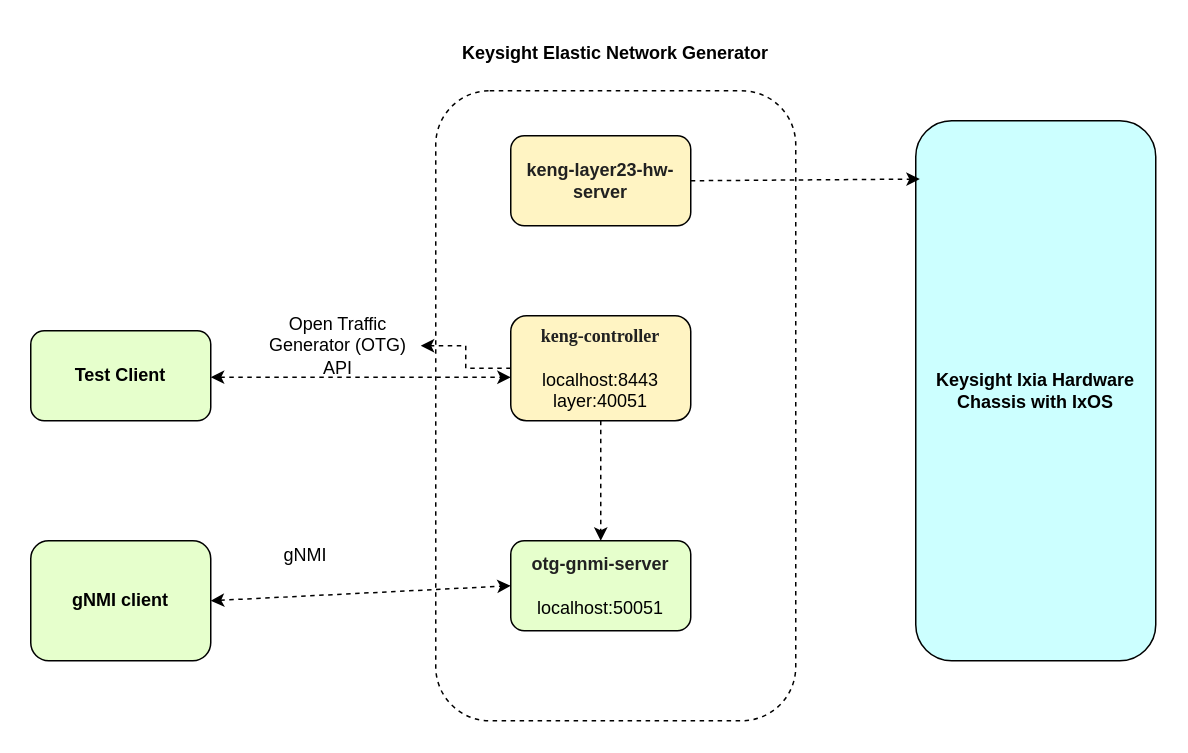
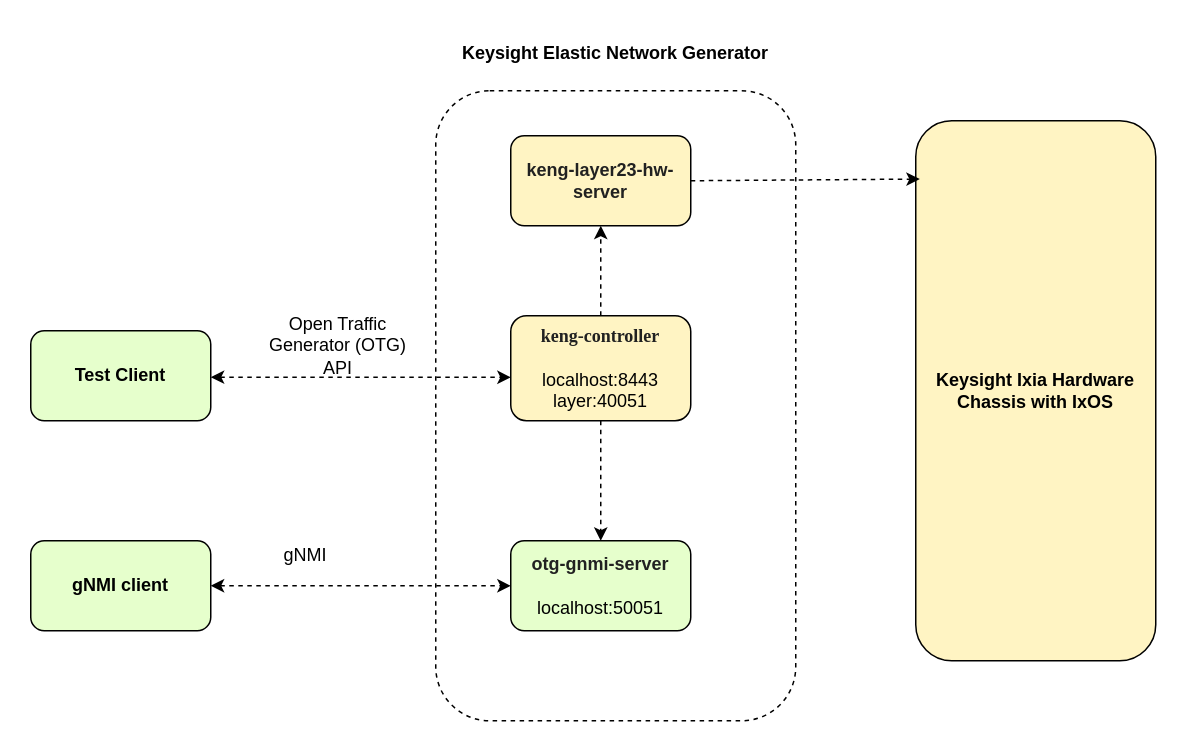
  <mxCell id="0" />
  <mxCell id="1" parent="0" />
  <mxCell id="2" value="Test Client" style="rounded=1;whiteSpace=wrap;html=1;fillColor=#E6FFCC;fontStyle=1" parent="1" vertex="1"><mxGeometry x="20" y="220" width="120" height="60" as="geometry" /></mxCell>
- <mxCell id="3" value="gNMI client" style="rounded=1;whiteSpace=wrap;html=1;fillColor=#E6FFCC;fontStyle=1" parent="1" vertex="1"><mxGeometry x="20" y="360" width="120" height="80" as="geometry" /></mxCell>
+ <mxCell id="3" value="gNMI client" style="rounded=1;whiteSpace=wrap;html=1;fillColor=#E6FFCC;fontStyle=1" parent="1" vertex="1"><mxGeometry x="20" y="360" width="120" height="60" as="geometry" /></mxCell>
  <mxCell id="4" value="" style="rounded=1;whiteSpace=wrap;html=1;dashed=1;" parent="1" vertex="1"><mxGeometry x="290" y="60" width="240" height="420" as="geometry" /></mxCell>
  <mxCell id="5" value="&lt;span style=&quot;color: rgb(33, 33, 33);&quot;&gt;&lt;font style=&quot;font-size: 12px;&quot;&gt;keng-layer23-hw-server&lt;/font&gt;&lt;/span&gt;" style="rounded=1;whiteSpace=wrap;html=1;fontStyle=1;fillColor=#FFF4C3;" parent="1" vertex="1"><mxGeometry x="340" y="90" width="120" height="60" as="geometry" /></mxCell>
  <mxCell id="6" style="edgeStyle=orthogonalEdgeStyle;rounded=0;orthogonalLoop=1;jettySize=auto;html=1;entryX=0.5;entryY=0;entryDx=0;entryDy=0;dashed=1;" parent="1" source="8" target="9" edge="1"><mxGeometry relative="1" as="geometry"><Array as="points"><mxPoint x="400" y="300" /><mxPoint x="400" y="300" /></Array></mxGeometry></mxCell>
- <mxCell id="7" value="" style="edgeStyle=orthogonalEdgeStyle;rounded=0;orthogonalLoop=1;jettySize=auto;html=1;dashed=1;" parent="1" source="8" target="15" edge="1"><mxGeometry relative="1" as="geometry" /></mxCell>
+ <mxCell id="7" value="" style="edgeStyle=orthogonalEdgeStyle;rounded=0;orthogonalLoop=1;jettySize=auto;html=1;dashed=1;" parent="1" source="8" target="5" edge="1"><mxGeometry relative="1" as="geometry" /></mxCell>
  <mxCell id="8" value="&lt;span style=&quot;font-family: Consolas; color: rgb(33, 33, 33);&quot;&gt;keng-controller&lt;/span&gt;&lt;br&gt;&lt;br&gt;&lt;span style=&quot;font-weight: normal;&quot;&gt;localhost:8443&lt;br&gt;layer:40051&lt;/span&gt;" style="rounded=1;whiteSpace=wrap;html=1;fontStyle=1;fillColor=#FFF4C3;" parent="1" vertex="1"><mxGeometry x="340" y="210" width="120" height="70" as="geometry" /></mxCell>
  <mxCell id="9" value="&lt;span style=&quot;color: rgb(33, 33, 33);&quot;&gt;&lt;b style=&quot;&quot;&gt;&lt;font style=&quot;font-size: 12px;&quot;&gt;otg-gnmi-server&lt;/font&gt;&lt;/b&gt;&lt;/span&gt;&lt;br&gt;&lt;br&gt;localhost:50051" style="rounded=1;whiteSpace=wrap;html=1;fillColor=#e6ffcc;" parent="1" vertex="1"><mxGeometry x="340" y="360" width="120" height="60" as="geometry" /></mxCell>
- <mxCell id="10" value="&lt;b&gt;Keysight Ixia Hardware Chassis with IxOS&lt;/b&gt;" style="rounded=1;whiteSpace=wrap;html=1;fillColor=#CCFFFF;" parent="1" vertex="1"><mxGeometry x="610" y="80" width="160" height="360" as="geometry" /></mxCell>
+ <mxCell id="10" value="&lt;b&gt;Keysight Ixia Hardware Chassis with IxOS&lt;/b&gt;" style="rounded=1;whiteSpace=wrap;html=1;fillColor=#fff4c3;" parent="1" vertex="1"><mxGeometry x="610" y="80" width="160" height="360" as="geometry" /></mxCell>
  <mxCell id="11" value="" style="endArrow=classic;html=1;rounded=0;exitX=0.25;exitY=1;exitDx=0;exitDy=0;entryX=0.017;entryY=0.108;entryDx=0;entryDy=0;entryPerimeter=0;dashed=1;" parent="1" target="10" edge="1"><mxGeometry width="50" height="50" relative="1" as="geometry"><mxPoint x="460" y="120" as="sourcePoint" /><mxPoint x="500" y="190" as="targetPoint" /></mxGeometry></mxCell>
  <mxCell id="12" value="Keysight Elastic Network Generator" style="whiteSpace=wrap;html=1;strokeColor=none;fontStyle=1" parent="1" vertex="1"><mxGeometry x="300" width="220" height="30" as="geometry" y="20" /></mxCell>
  <mxCell id="13" value="" style="endArrow=classic;startArrow=classic;html=1;rounded=0;dashed=1;" parent="1" edge="1"><mxGeometry width="50" height="50" relative="1" as="geometry"><mxPoint x="140" y="250.96" as="sourcePoint" /><mxPoint x="340" y="251" as="targetPoint" /></mxGeometry></mxCell>
  <mxCell id="14" value="" style="endArrow=classic;startArrow=classic;html=1;rounded=0;dashed=1;exitX=1;exitY=0.5;exitDx=0;exitDy=0;" parent="1" source="3" edge="1"><mxGeometry width="50" height="50" relative="1" as="geometry"><mxPoint x="150" y="390" as="sourcePoint" /><mxPoint x="340" y="390" as="targetPoint" /></mxGeometry></mxCell>
  <mxCell id="15" value="Open Traffic Generator (OTG) API" style="rounded=0;whiteSpace=wrap;html=1;strokeColor=none;" parent="1" vertex="1"><mxGeometry x="170" y="210" width="110" height="40" as="geometry" /></mxCell>
  <mxCell id="16" value="gNMI&amp;nbsp;" style="rounded=0;whiteSpace=wrap;html=1;strokeColor=none;" parent="1" vertex="1"><mxGeometry x="150" y="360" width="110" height="20" as="geometry" /></mxCell>
